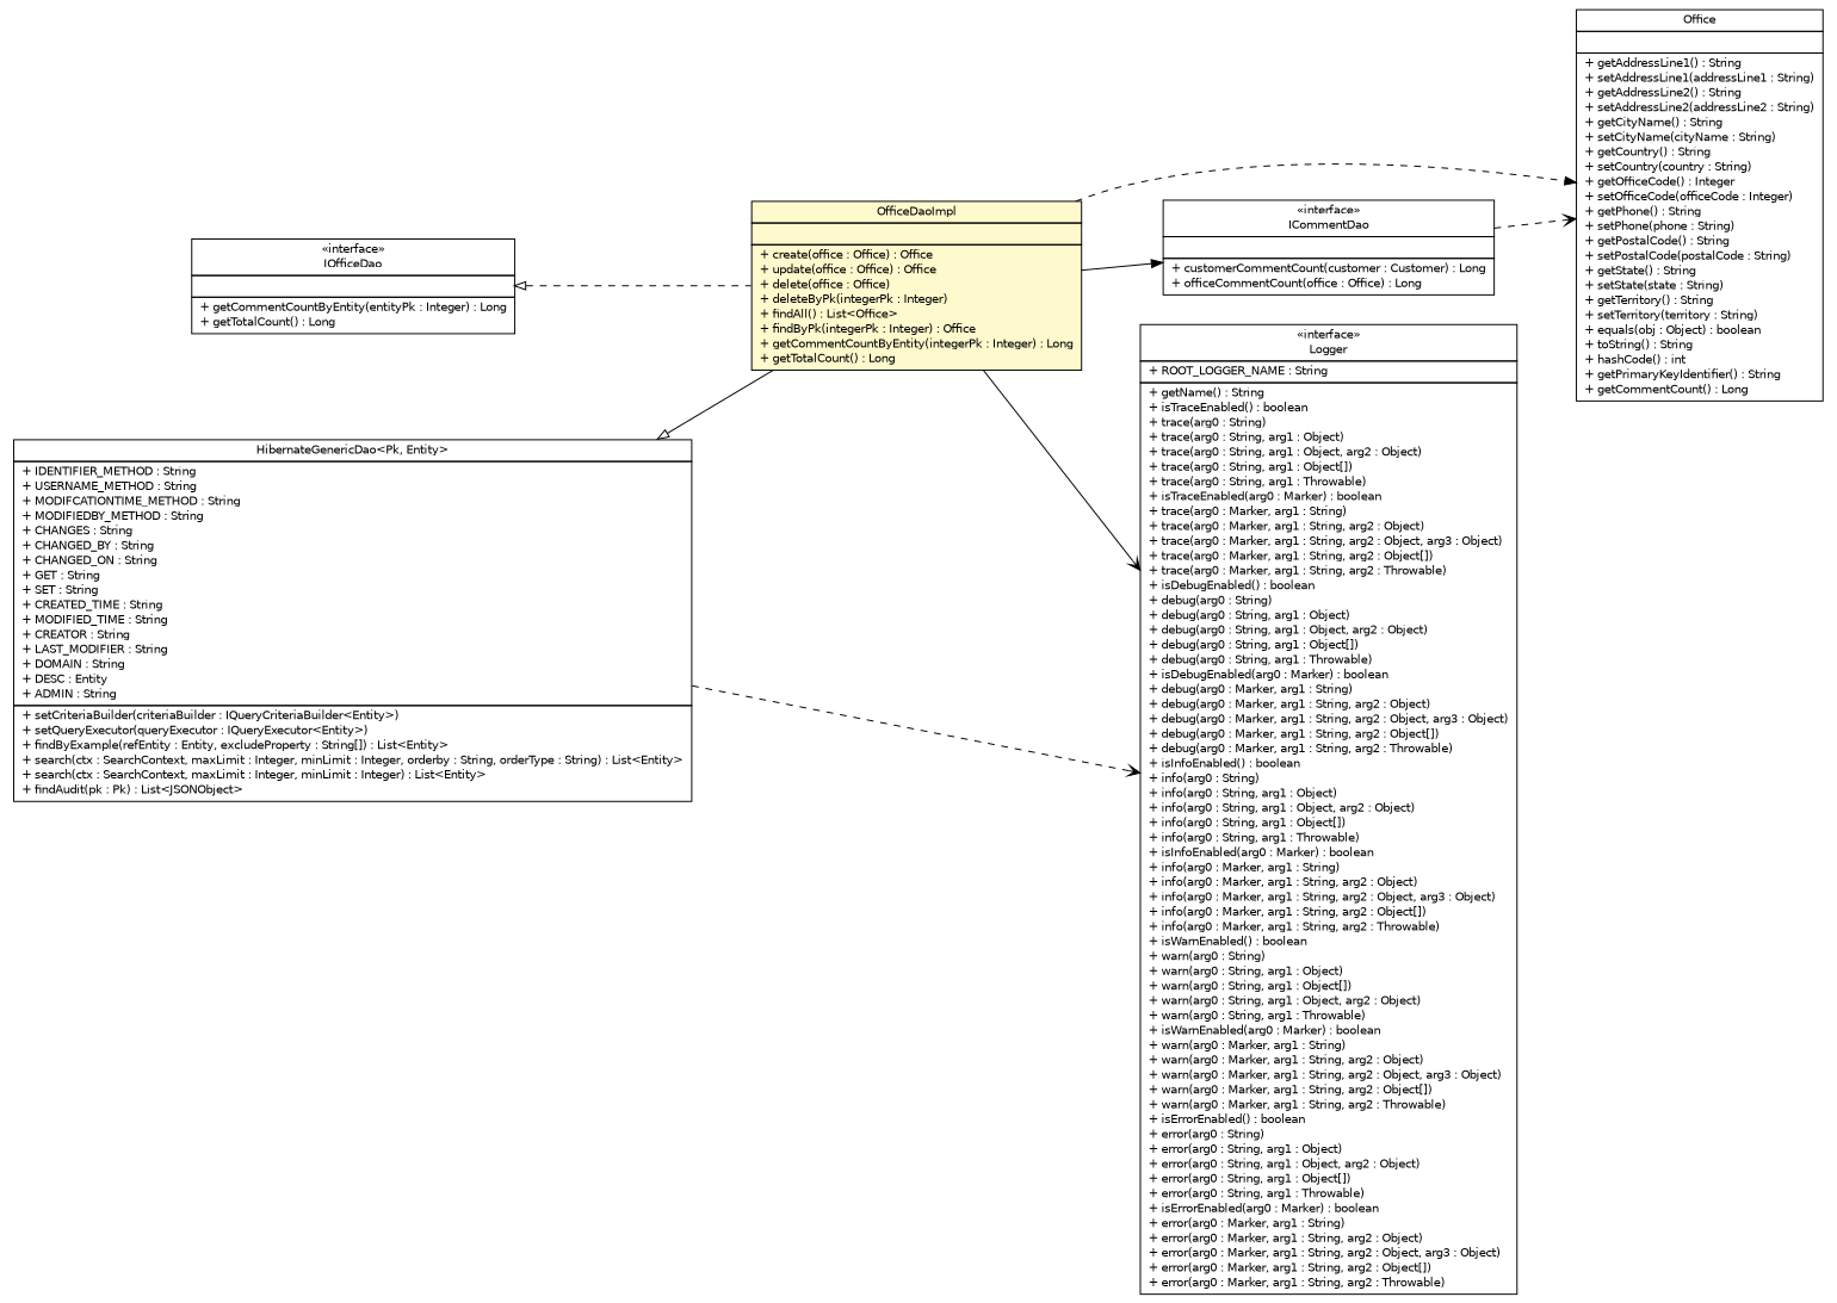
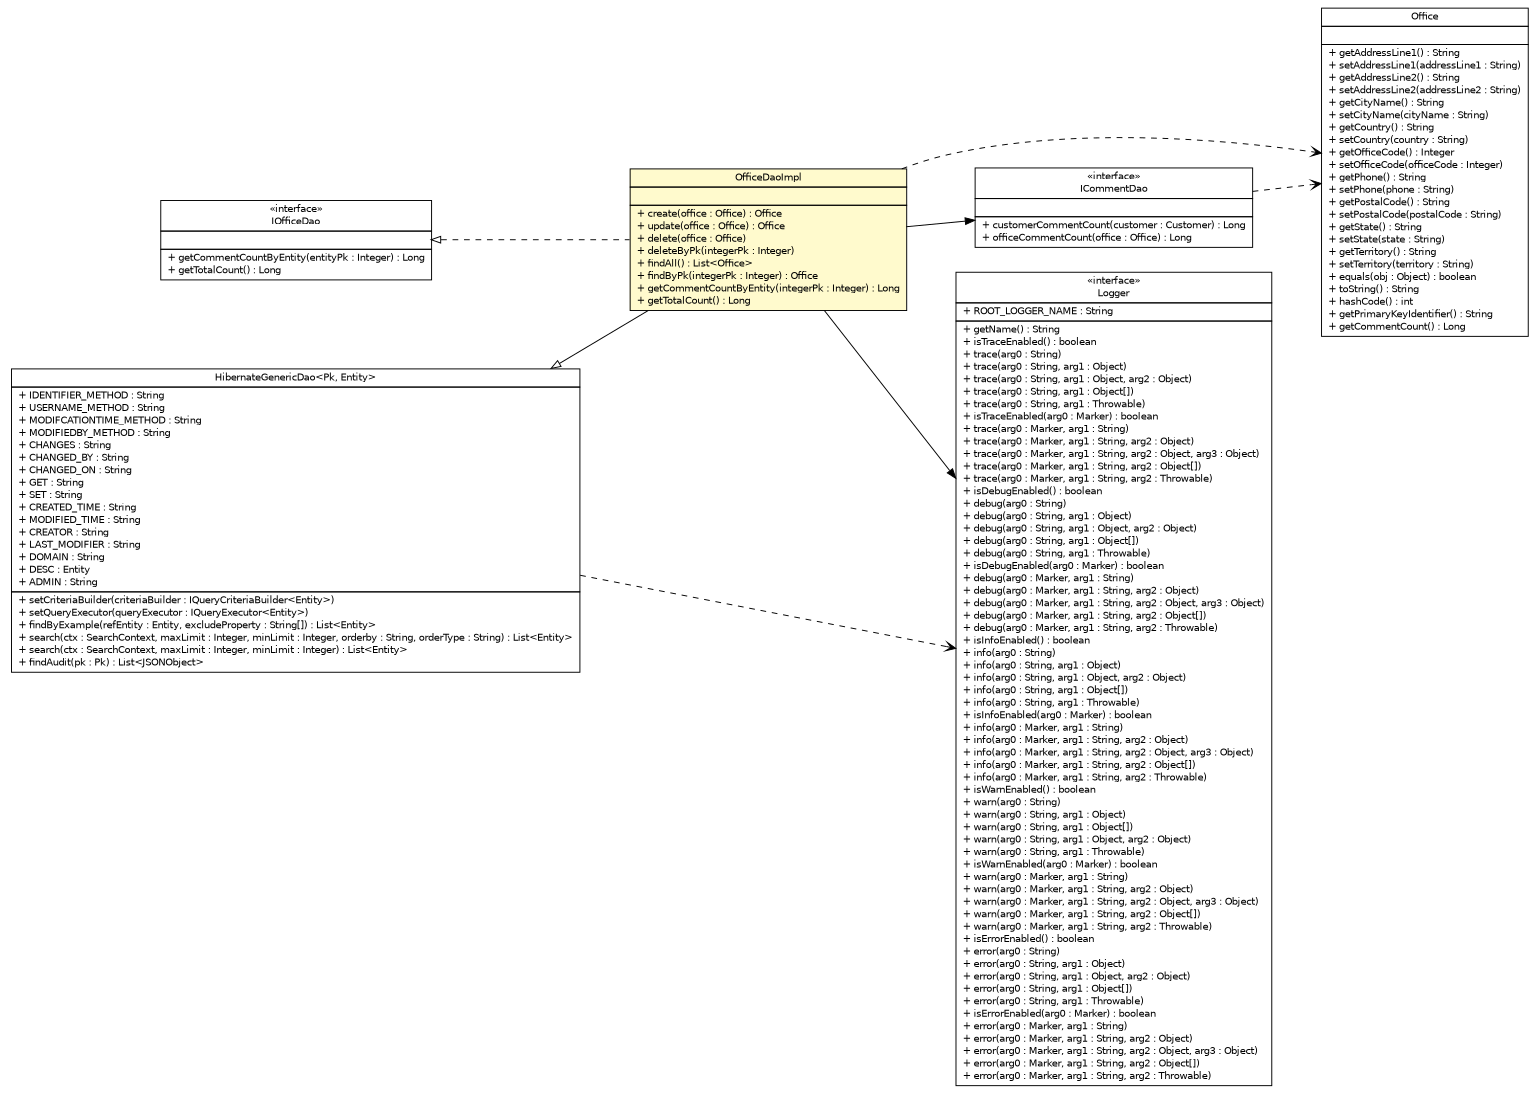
  digraph {
    nodesep=0.25
    rankdir=LR
    ranksep=0.5
    node [fontcolor=black fontname=Helvetica fontsize=10.0 shape=plaintext]
    edge [fontname=Helvetica fontsize=10.0 headport=p labelfontname=Helvetica labelfontsize=10 style=dashed tailport=p arrowhead=open color=black fontcolor=black]
    n1 [label=<<table title="com.inn.headstartdemo.model.Office" border="0" cellborder="1" cellspacing="0" cellpadding="2" port="p" href="../../model/Office.html"> 		<tr><td><table border="0" cellspacing="0" cellpadding="1"> <tr><td align="center" balign="center"> Office </td></tr> 		</table></td></tr> 		<tr><td><table border="0" cellspacing="0" cellpadding="1"> <tr><td align="left" balign="left">  </td></tr> 		</table></td></tr> 		<tr><td><table border="0" cellspacing="0" cellpadding="1"> <tr><td align="left" balign="left"> + getAddressLine1() : String </td></tr> <tr><td align="left" balign="left"> + setAddressLine1(addressLine1 : String) </td></tr> <tr><td align="left" balign="left"> + getAddressLine2() : String </td></tr> <tr><td align="left" balign="left"> + setAddressLine2(addressLine2 : String) </td></tr> <tr><td align="left" balign="left"> + getCityName() : String </td></tr> <tr><td align="left" balign="left"> + setCityName(cityName : String) </td></tr> <tr><td align="left" balign="left"> + getCountry() : String </td></tr> <tr><td align="left" balign="left"> + setCountry(country : String) </td></tr> <tr><td align="left" balign="left"> + getOfficeCode() : Integer </td></tr> <tr><td align="left" balign="left"> + setOfficeCode(officeCode : Integer) </td></tr> <tr><td align="left" balign="left"> + getPhone() : String </td></tr> <tr><td align="left" balign="left"> + setPhone(phone : String) </td></tr> <tr><td align="left" balign="left"> + getPostalCode() : String </td></tr> <tr><td align="left" balign="left"> + setPostalCode(postalCode : String) </td></tr> <tr><td align="left" balign="left"> + getState() : String </td></tr> <tr><td align="left" balign="left"> + setState(state : String) </td></tr> <tr><td align="left" balign="left"> + getTerritory() : String </td></tr> <tr><td align="left" balign="left"> + setTerritory(territory : String) </td></tr> <tr><td align="left" balign="left"> + equals(obj : Object) : boolean </td></tr> <tr><td align="left" balign="left"> + toString() : String </td></tr> <tr><td align="left" balign="left"> + hashCode() : int </td></tr> <tr><td align="left" balign="left"> + getPrimaryKeyIdentifier() : String </td></tr> <tr><td align="left" balign="left"> + getCommentCount() : Long </td></tr> 		</table></td></tr> 		</table>>]
    n2 [label=<<table title="com.inn.headstartdemo.dao.IOfficeDao" border="0" cellborder="1" cellspacing="0" cellpadding="2" port="p" href="../IOfficeDao.html"> 		<tr><td><table border="0" cellspacing="0" cellpadding="1"> <tr><td align="center" balign="center"> &#171;interface&#187; </td></tr> <tr><td align="center" balign="center"> IOfficeDao </td></tr> 		</table></td></tr> 		<tr><td><table border="0" cellspacing="0" cellpadding="1"> <tr><td align="left" balign="left">  </td></tr> 		</table></td></tr> 		<tr><td><table border="0" cellspacing="0" cellpadding="1"> <tr><td align="left" balign="left"> + getCommentCountByEntity(entityPk : Integer) : Long </td></tr> <tr><td align="left" balign="left"> + getTotalCount() : Long </td></tr> 		</table></td></tr> 		</table>>]
    n3 [label=<<table title="com.inn.headstartdemo.dao.impl.OfficeDaoImpl" border="0" cellborder="1" cellspacing="0" cellpadding="2" port="p" bgcolor="lemonChiffon" href="./OfficeDaoImpl.html"> 		<tr><td><table border="0" cellspacing="0" cellpadding="1"> <tr><td align="center" balign="center"> OfficeDaoImpl </td></tr> 		</table></td></tr> 		<tr><td><table border="0" cellspacing="0" cellpadding="1"> <tr><td align="left" balign="left">  </td></tr> 		</table></td></tr> 		<tr><td><table border="0" cellspacing="0" cellpadding="1"> <tr><td align="left" balign="left"> + create(office : Office) : Office </td></tr> <tr><td align="left" balign="left"> + update(office : Office) : Office </td></tr> <tr><td align="left" balign="left"> + delete(office : Office) </td></tr> <tr><td align="left" balign="left"> + deleteByPk(integerPk : Integer) </td></tr> <tr><td align="left" balign="left"> + findAll() : List&lt;Office&gt; </td></tr> <tr><td align="left" balign="left"> + findByPk(integerPk : Integer) : Office </td></tr> <tr><td align="left" balign="left"> + getCommentCountByEntity(integerPk : Integer) : Long </td></tr> <tr><td align="left" balign="left"> + getTotalCount() : Long </td></tr> 		</table></td></tr> 		</table>>]
    n4 [label=<<table title="com.inn.headstartdemo.dao.ICommentDao" border="0" cellborder="1" cellspacing="0" cellpadding="2" port="p" href="../ICommentDao.html"> 		<tr><td><table border="0" cellspacing="0" cellpadding="1"> <tr><td align="center" balign="center"> &#171;interface&#187; </td></tr> <tr><td align="center" balign="center"> ICommentDao </td></tr> 		</table></td></tr> 		<tr><td><table border="0" cellspacing="0" cellpadding="1"> <tr><td align="left" balign="left">  </td></tr> 		</table></td></tr> 		<tr><td><table border="0" cellspacing="0" cellpadding="1"> <tr><td align="left" balign="left"> + customerCommentCount(customer : Customer) : Long </td></tr> <tr><td align="left" balign="left"> + officeCommentCount(office : Office) : Long </td></tr> 		</table></td></tr> 		</table>>]
    n5 [label=<<table title="org.slf4j.Logger" border="0" cellborder="1" cellspacing="0" cellpadding="2" port="p" href="http://java.sun.com/j2se/1.4.2/docs/api/org/slf4j/Logger.html"> 		<tr><td><table border="0" cellspacing="0" cellpadding="1"> <tr><td align="center" balign="center"> &#171;interface&#187; </td></tr> <tr><td align="center" balign="center"> Logger </td></tr> 		</table></td></tr> 		<tr><td><table border="0" cellspacing="0" cellpadding="1"> <tr><td align="left" balign="left"> + ROOT_LOGGER_NAME : String </td></tr> 		</table></td></tr> 		<tr><td><table border="0" cellspacing="0" cellpadding="1"> <tr><td align="left" balign="left"> + getName() : String </td></tr> <tr><td align="left" balign="left"> + isTraceEnabled() : boolean </td></tr> <tr><td align="left" balign="left"> + trace(arg0 : String) </td></tr> <tr><td align="left" balign="left"> + trace(arg0 : String, arg1 : Object) </td></tr> <tr><td align="left" balign="left"> + trace(arg0 : String, arg1 : Object, arg2 : Object) </td></tr> <tr><td align="left" balign="left"> + trace(arg0 : String, arg1 : Object[]) </td></tr> <tr><td align="left" balign="left"> + trace(arg0 : String, arg1 : Throwable) </td></tr> <tr><td align="left" balign="left"> + isTraceEnabled(arg0 : Marker) : boolean </td></tr> <tr><td align="left" balign="left"> + trace(arg0 : Marker, arg1 : String) </td></tr> <tr><td align="left" balign="left"> + trace(arg0 : Marker, arg1 : String, arg2 : Object) </td></tr> <tr><td align="left" balign="left"> + trace(arg0 : Marker, arg1 : String, arg2 : Object, arg3 : Object) </td></tr> <tr><td align="left" balign="left"> + trace(arg0 : Marker, arg1 : String, arg2 : Object[]) </td></tr> <tr><td align="left" balign="left"> + trace(arg0 : Marker, arg1 : String, arg2 : Throwable) </td></tr> <tr><td align="left" balign="left"> + isDebugEnabled() : boolean </td></tr> <tr><td align="left" balign="left"> + debug(arg0 : String) </td></tr> <tr><td align="left" balign="left"> + debug(arg0 : String, arg1 : Object) </td></tr> <tr><td align="left" balign="left"> + debug(arg0 : String, arg1 : Object, arg2 : Object) </td></tr> <tr><td align="left" balign="left"> + debug(arg0 : String, arg1 : Object[]) </td></tr> <tr><td align="left" balign="left"> + debug(arg0 : String, arg1 : Throwable) </td></tr> <tr><td align="left" balign="left"> + isDebugEnabled(arg0 : Marker) : boolean </td></tr> <tr><td align="left" balign="left"> + debug(arg0 : Marker, arg1 : String) </td></tr> <tr><td align="left" balign="left"> + debug(arg0 : Marker, arg1 : String, arg2 : Object) </td></tr> <tr><td align="left" balign="left"> + debug(arg0 : Marker, arg1 : String, arg2 : Object, arg3 : Object) </td></tr> <tr><td align="left" balign="left"> + debug(arg0 : Marker, arg1 : String, arg2 : Object[]) </td></tr> <tr><td align="left" balign="left"> + debug(arg0 : Marker, arg1 : String, arg2 : Throwable) </td></tr> <tr><td align="left" balign="left"> + isInfoEnabled() : boolean </td></tr> <tr><td align="left" balign="left"> + info(arg0 : String) </td></tr> <tr><td align="left" balign="left"> + info(arg0 : String, arg1 : Object) </td></tr> <tr><td align="left" balign="left"> + info(arg0 : String, arg1 : Object, arg2 : Object) </td></tr> <tr><td align="left" balign="left"> + info(arg0 : String, arg1 : Object[]) </td></tr> <tr><td align="left" balign="left"> + info(arg0 : String, arg1 : Throwable) </td></tr> <tr><td align="left" balign="left"> + isInfoEnabled(arg0 : Marker) : boolean </td></tr> <tr><td align="left" balign="left"> + info(arg0 : Marker, arg1 : String) </td></tr> <tr><td align="left" balign="left"> + info(arg0 : Marker, arg1 : String, arg2 : Object) </td></tr> <tr><td align="left" balign="left"> + info(arg0 : Marker, arg1 : String, arg2 : Object, arg3 : Object) </td></tr> <tr><td align="left" balign="left"> + info(arg0 : Marker, arg1 : String, arg2 : Object[]) </td></tr> <tr><td align="left" balign="left"> + info(arg0 : Marker, arg1 : String, arg2 : Throwable) </td></tr> <tr><td align="left" balign="left"> + isWarnEnabled() : boolean </td></tr> <tr><td align="left" balign="left"> + warn(arg0 : String) </td></tr> <tr><td align="left" balign="left"> + warn(arg0 : String, arg1 : Object) </td></tr> <tr><td align="left" balign="left"> + warn(arg0 : String, arg1 : Object[]) </td></tr> <tr><td align="left" balign="left"> + warn(arg0 : String, arg1 : Object, arg2 : Object) </td></tr> <tr><td align="left" balign="left"> + warn(arg0 : String, arg1 : Throwable) </td></tr> <tr><td align="left" balign="left"> + isWarnEnabled(arg0 : Marker) : boolean </td></tr> <tr><td align="left" balign="left"> + warn(arg0 : Marker, arg1 : String) </td></tr> <tr><td align="left" balign="left"> + warn(arg0 : Marker, arg1 : String, arg2 : Object) </td></tr> <tr><td align="left" balign="left"> + warn(arg0 : Marker, arg1 : String, arg2 : Object, arg3 : Object) </td></tr> <tr><td align="left" balign="left"> + warn(arg0 : Marker, arg1 : String, arg2 : Object[]) </td></tr> <tr><td align="left" balign="left"> + warn(arg0 : Marker, arg1 : String, arg2 : Throwable) </td></tr> <tr><td align="left" balign="left"> + isErrorEnabled() : boolean </td></tr> <tr><td align="left" balign="left"> + error(arg0 : String) </td></tr> <tr><td align="left" balign="left"> + error(arg0 : String, arg1 : Object) </td></tr> <tr><td align="left" balign="left"> + error(arg0 : String, arg1 : Object, arg2 : Object) </td></tr> <tr><td align="left" balign="left"> + error(arg0 : String, arg1 : Object[]) </td></tr> <tr><td align="left" balign="left"> + error(arg0 : String, arg1 : Throwable) </td></tr> <tr><td align="left" balign="left"> + isErrorEnabled(arg0 : Marker) : boolean </td></tr> <tr><td align="left" balign="left"> + error(arg0 : Marker, arg1 : String) </td></tr> <tr><td align="left" balign="left"> + error(arg0 : Marker, arg1 : String, arg2 : Object) </td></tr> <tr><td align="left" balign="left"> + error(arg0 : Marker, arg1 : String, arg2 : Object, arg3 : Object) </td></tr> <tr><td align="left" balign="left"> + error(arg0 : Marker, arg1 : String, arg2 : Object[]) </td></tr> <tr><td align="left" balign="left"> + error(arg0 : Marker, arg1 : String, arg2 : Throwable) </td></tr> 		</table></td></tr> 		</table>>]
    n6 [label=<<table title="com.inn.headstartdemo.dao.generic.impl.HibernateGenericDao" border="0" cellborder="1" cellspacing="0" cellpadding="2" port="p" href="../generic/impl/HibernateGenericDao.html"> 		<tr><td><table border="0" cellspacing="0" cellpadding="1"> <tr><td align="center" balign="center"> HibernateGenericDao&lt;Pk, Entity&gt; </td></tr> 		</table></td></tr> 		<tr><td><table border="0" cellspacing="0" cellpadding="1"> <tr><td align="left" balign="left"> + IDENTIFIER_METHOD : String </td></tr> <tr><td align="left" balign="left"> + USERNAME_METHOD : String </td></tr> <tr><td align="left" balign="left"> + MODIFCATIONTIME_METHOD : String </td></tr> <tr><td align="left" balign="left"> + MODIFIEDBY_METHOD : String </td></tr> <tr><td align="left" balign="left"> + CHANGES : String </td></tr> <tr><td align="left" balign="left"> + CHANGED_BY : String </td></tr> <tr><td align="left" balign="left"> + CHANGED_ON : String </td></tr> <tr><td align="left" balign="left"> + GET : String </td></tr> <tr><td align="left" balign="left"> + SET : String </td></tr> <tr><td align="left" balign="left"> + CREATED_TIME : String </td></tr> <tr><td align="left" balign="left"> + MODIFIED_TIME : String </td></tr> <tr><td align="left" balign="left"> + CREATOR : String </td></tr> <tr><td align="left" balign="left"> + LAST_MODIFIER : String </td></tr> <tr><td align="left" balign="left"> + DOMAIN : String </td></tr> <tr><td align="left" balign="left"> + DESC : Entity </td></tr> <tr><td align="left" balign="left"> + ADMIN : String </td></tr> 		</table></td></tr> 		<tr><td><table border="0" cellspacing="0" cellpadding="1"> <tr><td align="left" balign="left"> + setCriteriaBuilder(criteriaBuilder : IQueryCriteriaBuilder&lt;Entity&gt;) </td></tr> <tr><td align="left" balign="left"> + setQueryExecutor(queryExecutor : IQueryExecutor&lt;Entity&gt;) </td></tr> <tr><td align="left" balign="left"> + findByExample(refEntity : Entity, excludeProperty : String[]) : List&lt;Entity&gt; </td></tr> <tr><td align="left" balign="left"> + search(ctx : SearchContext, maxLimit : Integer, minLimit : Integer, orderby : String, orderType : String) : List&lt;Entity&gt; </td></tr> <tr><td align="left" balign="left"> + search(ctx : SearchContext, maxLimit : Integer, minLimit : Integer) : List&lt;Entity&gt; </td></tr> <tr><td align="left" balign="left"> + findAudit(pk : Pk) : List&lt;JSONObject&gt; </td></tr> 		</table></td></tr> 		</table>>]
    n2 -> n3 [arrowtail=empty dir=back fontsize=10 arrowhead="" color="" fontcolor=""]
-   n3 -> n1 [arrowhead=normal]
+   n3 -> n1
    n3 -> n4 [arrowhead=normal style=""]
-   n3 -> n5 [style=""]
+   n3 -> n5 [arrowhead=normal style=""]
    n4 -> n1
    n6 -> n3 [arrowtail=empty dir=back fontsize=10 style="" arrowhead="" color="" fontcolor=""]
    n6 -> n5
  }
